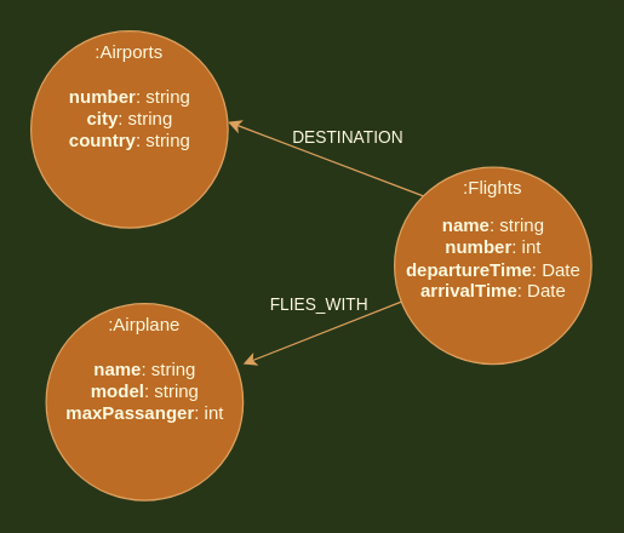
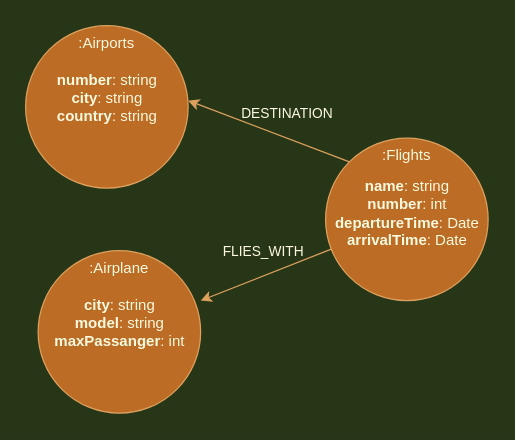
  <mxCell id="0" />
  <mxCell id="1" parent="0" />
  <mxCell id="2" value="" style="group;fontColor=#FEFAE0;" vertex="1" connectable="0" parent="1"><mxGeometry x="20" y="20" width="130" height="130" as="geometry" /></mxCell>
  <mxCell id="3" value=":Airports" style="ellipse;whiteSpace=wrap;html=1;aspect=fixed;align=center;verticalAlign=top;fillColor=#BC6C25;strokeColor=#DDA15E;fontColor=#FEFAE0;" vertex="1" parent="2"><mxGeometry width="130" height="130" as="geometry" /></mxCell>
  <mxCell id="4" value="&lt;b&gt;number&lt;/b&gt;: string&lt;br&gt;&lt;b&gt;city&lt;/b&gt;: string&lt;br&gt;&lt;b&gt;country&lt;/b&gt;: string" style="text;html=1;strokeColor=none;fillColor=none;align=center;verticalAlign=top;whiteSpace=wrap;rounded=0;fontColor=#FEFAE0;" vertex="1" parent="2"><mxGeometry x="7.5" y="30" width="115" height="80" as="geometry" /></mxCell>
  <mxCell id="5" value="" style="group;fontColor=#FEFAE0;" vertex="1" connectable="0" parent="1"><mxGeometry x="210" y="100" width="172.5" height="130" as="geometry" /></mxCell>
  <mxCell id="6" value=":Flights" style="ellipse;whiteSpace=wrap;html=1;aspect=fixed;align=center;verticalAlign=top;fillColor=#BC6C25;strokeColor=#DDA15E;fontColor=#FEFAE0;" vertex="1" parent="5"><mxGeometry x="50" y="10" width="130" height="130" as="geometry" /></mxCell>
  <mxCell id="7" value="&lt;b&gt;name&lt;/b&gt;: string&lt;br&gt;&lt;b&gt;number&lt;/b&gt;: int&lt;br&gt;&lt;b&gt;departureTime&lt;/b&gt;: Date&lt;br&gt;&lt;b&gt;arrivalTime&lt;/b&gt;: Date" style="text;html=1;strokeColor=none;fillColor=none;align=center;verticalAlign=top;whiteSpace=wrap;rounded=0;fontColor=#FEFAE0;" vertex="1" parent="5"><mxGeometry x="53.75" y="35" width="122.5" height="80" as="geometry" /></mxCell>
  <mxCell id="8" value="" style="group;fontColor=#FEFAE0;" vertex="1" connectable="0" parent="1"><mxGeometry x="30" y="200" width="130" height="130" as="geometry" /></mxCell>
  <mxCell id="9" value=":Airplane" style="ellipse;whiteSpace=wrap;html=1;aspect=fixed;align=center;verticalAlign=top;fillColor=#BC6C25;strokeColor=#DDA15E;fontColor=#FEFAE0;" vertex="1" parent="8"><mxGeometry width="130" height="130" as="geometry" /></mxCell>
- <mxCell id="10" value="&lt;b&gt;name&lt;/b&gt;: string&lt;br&gt;&lt;b&gt;model&lt;/b&gt;: string&lt;br&gt;&lt;b&gt;maxPassanger&lt;/b&gt;: int" style="text;html=1;strokeColor=none;fillColor=none;align=center;verticalAlign=top;whiteSpace=wrap;rounded=0;fontColor=#FEFAE0;" vertex="1" parent="8"><mxGeometry x="7.5" y="30" width="115" height="80" as="geometry" /></mxCell>
+ <mxCell id="10" value="&lt;b&gt;city&lt;/b&gt;: string&lt;br&gt;&lt;b&gt;model&lt;/b&gt;: string&lt;br&gt;&lt;b&gt;maxPassanger&lt;/b&gt;: int" style="text;html=1;strokeColor=none;fillColor=none;align=center;verticalAlign=top;whiteSpace=wrap;rounded=0;fontColor=#FEFAE0;" vertex="1" parent="8"><mxGeometry x="7.5" y="30" width="115" height="80" as="geometry" /></mxCell>
  <mxCell id="11" style="rounded=0;orthogonalLoop=1;jettySize=auto;html=1;labelBackgroundColor=#283618;strokeColor=#DDA15E;fontColor=#FEFAE0;" edge="1" parent="1" source="6"><mxGeometry relative="1" as="geometry"><mxPoint x="160" y="240" as="targetPoint" /></mxGeometry></mxCell>
  <mxCell id="12" value="FLIES_WITH" style="edgeLabel;html=1;align=center;verticalAlign=middle;resizable=0;points=[];labelBackgroundColor=none;fontColor=#FEFAE0;" vertex="1" connectable="0" parent="11"><mxGeometry x="-0.188" y="2" relative="1" as="geometry"><mxPoint x="-13" y="-17" as="offset" /></mxGeometry></mxCell>
  <mxCell id="13" style="edgeStyle=none;rounded=0;orthogonalLoop=1;jettySize=auto;html=1;exitX=0;exitY=0;exitDx=0;exitDy=0;labelBackgroundColor=#283618;strokeColor=#DDA15E;fontColor=#FEFAE0;" edge="1" parent="1" source="6"><mxGeometry relative="1" as="geometry"><mxPoint x="274.125" y="162.214" as="sourcePoint" /><mxPoint x="150" y="80" as="targetPoint" /></mxGeometry></mxCell>
  <mxCell id="14" value="DESTINATION" style="edgeLabel;html=1;align=center;verticalAlign=middle;resizable=0;points=[];labelBackgroundColor=none;fontColor=#FEFAE0;" vertex="1" connectable="0" parent="13"><mxGeometry x="0.198" relative="1" as="geometry"><mxPoint x="27" y="-10" as="offset" /></mxGeometry></mxCell>
